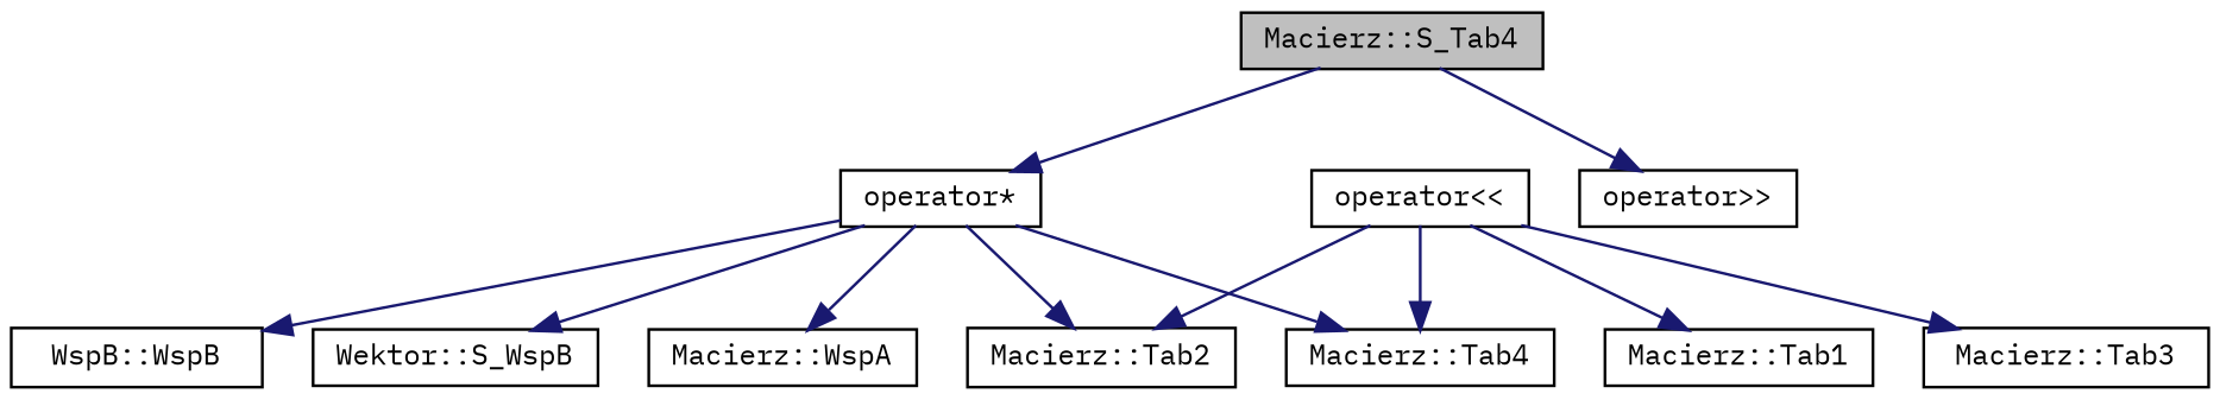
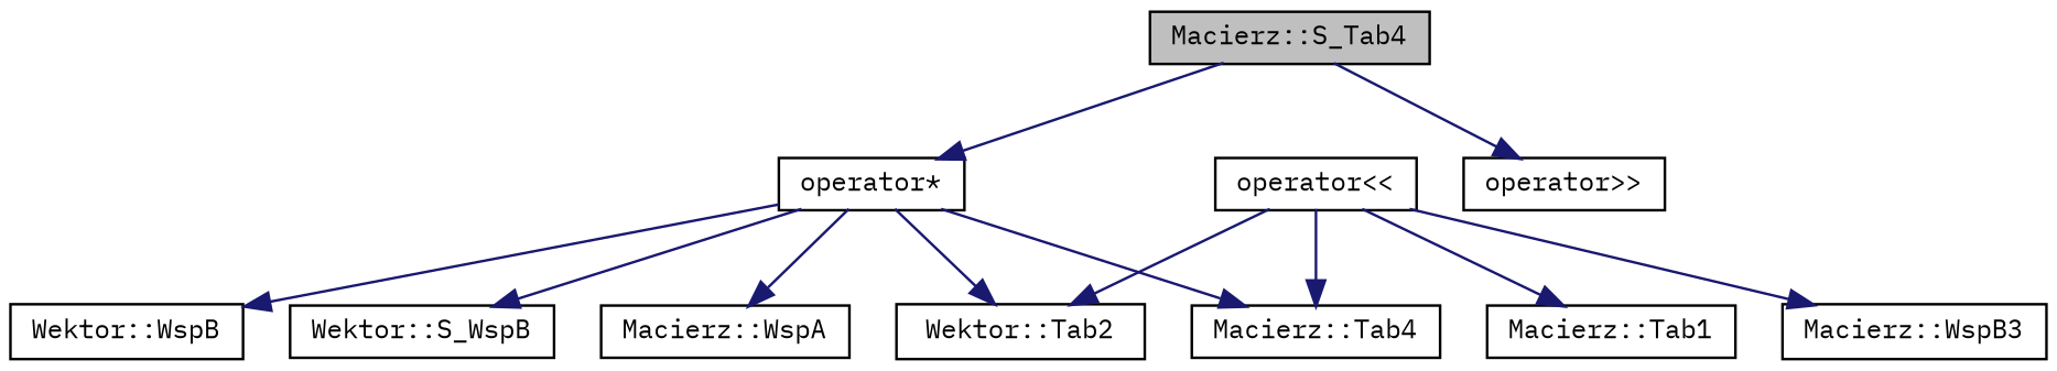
  digraph {
    fontname="IBM Plex Mono"
    rankdir=TB
    node [color=black fillcolor=white fontname="IBM Plex Mono" fontsize=10 shape=record style=filled]
    edge [color=midnightblue fontname="IBM Plex Mono" fontsize=10 labelfontname=Helvetica labelfontsize=10 style=solid]
    n1 [fillcolor=grey75 fontcolor=black height=0.2 label="Macierz::S_Tab4" width=0.4]
    n2 [height=0.2 label="operator\>\>" width=0.4]
    n3 [height=0.2 label="operator*" width=0.4]
    n4 [height=0.2 label="operator\<\<" width=0.4]
    n5 [height=0.2 label="Macierz::Tab1" width=0.4]
-   n6 [height=0.2 label="Macierz::Tab2" width=0.4]
-   n7 [height=0.2 label="Macierz::Tab3" width=0.4]
+   n6 [height=0.2 label="Wektor::Tab2" width=0.4]
+   n7 [height=0.2 label="Macierz::WspB3" width=0.4]
    n8 [height=0.2 label="Macierz::Tab4" width=0.4]
    n9 [height=0.2 label="Macierz::WspA" width=0.4]
-   n10 [height=0.2 label="WspB::WspB" width=0.4]
+   n10 [height=0.2 label="Wektor::WspB" width=0.4]
    n11 [height=0.2 label="Wektor::S_WspB" width=0.4]
    n1 -> n2
    n1 -> n3
    n3 -> n6
    n3 -> n8
    n3 -> n9
    n3 -> n10
    n3 -> n11
    n4 -> n5
    n4 -> n6
    n4 -> n7
    n4 -> n8
  }
